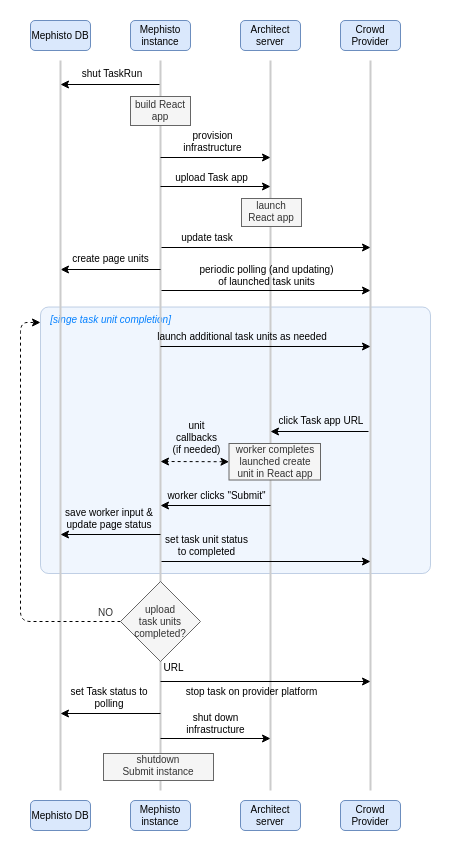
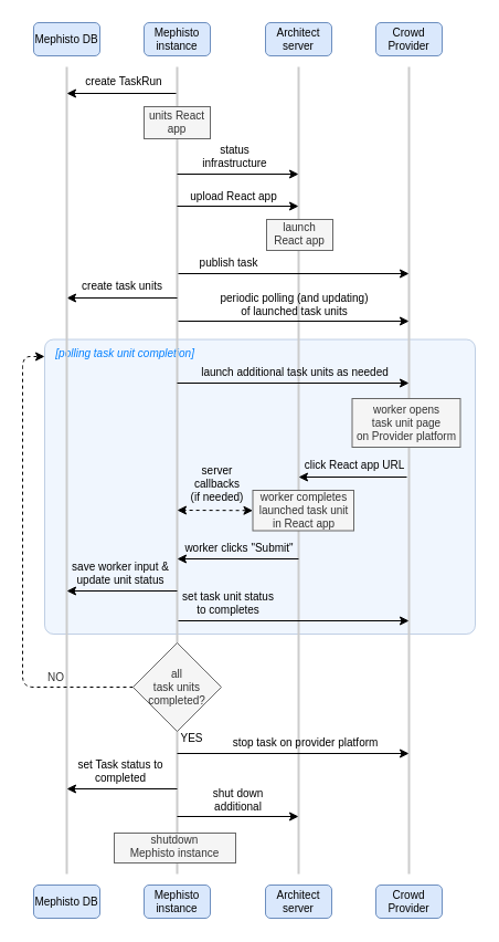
  <mxCell id="0" />
  <mxCell id="1" parent="0" />
- <mxCell id="2" value="&amp;nbsp; &amp;nbsp;[singe task unit completion]" style="rounded=1;whiteSpace=wrap;html=1;fillColor=#dae8fc;strokeColor=#6c8ebf;fontSize=10;verticalAlign=top;align=left;fontColor=#007FFF;arcSize=3;opacity=40;fontStyle=2" parent="1" vertex="1"><mxGeometry x="40" y="306.5" width="390" height="266.5" as="geometry" /></mxCell>
+ <mxCell id="2" value="&amp;nbsp; &amp;nbsp;[polling task unit completion]" style="rounded=1;whiteSpace=wrap;html=1;fillColor=#dae8fc;strokeColor=#6c8ebf;fontSize=10;verticalAlign=top;align=left;fontColor=#007FFF;arcSize=3;opacity=40;fontStyle=2" parent="1" vertex="1"><mxGeometry x="40" y="306.5" width="390" height="266.5" as="geometry" /></mxCell>
  <mxCell id="3" value="" style="endArrow=none;html=1;rounded=0;strokeWidth=2;strokeColor=#CCCCCC;" parent="1" edge="1"><mxGeometry width="50" height="50" relative="1" as="geometry"><mxPoint x="160" y="790" as="sourcePoint" /><mxPoint x="160" y="60" as="targetPoint" /></mxGeometry></mxCell>
  <mxCell id="4" value="" style="endArrow=none;html=1;rounded=0;strokeWidth=2;strokeColor=#CCCCCC;" parent="1" edge="1"><mxGeometry width="50" height="50" relative="1" as="geometry"><mxPoint x="270" y="790" as="sourcePoint" /><mxPoint x="270" y="60" as="targetPoint" /></mxGeometry></mxCell>
  <mxCell id="5" value="" style="endArrow=none;html=1;rounded=0;strokeWidth=2;strokeColor=#CCCCCC;" parent="1" edge="1"><mxGeometry width="50" height="50" relative="1" as="geometry"><mxPoint x="370" y="790" as="sourcePoint" /><mxPoint x="370" y="60" as="targetPoint" /></mxGeometry></mxCell>
  <mxCell id="6" value="Mephisto instance" style="text;html=1;align=center;verticalAlign=middle;whiteSpace=wrap;rounded=1;fillColor=#dae8fc;strokeColor=#6c8ebf;fontSize=10;" parent="1" vertex="1"><mxGeometry x="130" y="20" width="60" height="30" as="geometry" /></mxCell>
  <mxCell id="7" value="Architect&lt;br style=&quot;font-size: 10px;&quot;&gt;server" style="text;html=1;align=center;verticalAlign=middle;whiteSpace=wrap;rounded=1;fillColor=#dae8fc;strokeColor=#6c8ebf;fontSize=10;" parent="1" vertex="1"><mxGeometry x="240" y="20" width="60" height="30" as="geometry" /></mxCell>
  <mxCell id="8" value="Crowd&lt;br&gt;Provider" style="text;html=1;align=center;verticalAlign=middle;whiteSpace=wrap;rounded=1;fillColor=#dae8fc;strokeColor=#6c8ebf;fontSize=10;" parent="1" vertex="1"><mxGeometry x="340" y="20" width="60" height="30" as="geometry" /></mxCell>
  <mxCell id="9" value="" style="endArrow=classic;html=1;rounded=0;" parent="1" edge="1"><mxGeometry width="50" height="50" relative="1" as="geometry"><mxPoint x="160" y="269" as="sourcePoint" /><mxPoint x="60" y="269" as="targetPoint" /></mxGeometry></mxCell>
  <mxCell id="10" value="Mephisto DB" style="text;html=1;align=center;verticalAlign=middle;whiteSpace=wrap;rounded=1;fillColor=#dae8fc;strokeColor=#6c8ebf;fontSize=10;" parent="1" vertex="1"><mxGeometry x="30" y="20" width="60" height="30" as="geometry" /></mxCell>
  <mxCell id="11" value="" style="endArrow=none;html=1;rounded=0;strokeWidth=2;strokeColor=#CCCCCC;" parent="1" edge="1"><mxGeometry width="50" height="50" relative="1" as="geometry"><mxPoint x="60" y="790" as="sourcePoint" /><mxPoint x="60" y="60" as="targetPoint" /></mxGeometry></mxCell>
- <mxCell id="12" value="create page units" style="text;html=1;align=center;verticalAlign=middle;whiteSpace=wrap;rounded=0;fontSize=10;" parent="1" vertex="1"><mxGeometry x="70" y="249" width="81" height="17" as="geometry" /></mxCell>
+ <mxCell id="12" value="create task units" style="text;html=1;align=center;verticalAlign=middle;whiteSpace=wrap;rounded=0;fontSize=10;" parent="1" vertex="1"><mxGeometry x="70" y="249" width="81" height="17" as="geometry" /></mxCell>
  <mxCell id="13" value="" style="endArrow=classic;html=1;rounded=0;" parent="1" edge="1"><mxGeometry width="50" height="50" relative="1" as="geometry"><mxPoint x="160" y="186" as="sourcePoint" /><mxPoint x="270" y="186" as="targetPoint" /></mxGeometry></mxCell>
- <mxCell id="14" value="upload Task app" style="text;html=1;align=center;verticalAlign=middle;whiteSpace=wrap;rounded=0;fontSize=10;" parent="1" vertex="1"><mxGeometry x="169" y="174" width="85" height="5" as="geometry" /></mxCell>
- <mxCell id="15" value="build React&lt;br&gt;app" style="text;html=1;align=center;verticalAlign=bottom;whiteSpace=wrap;rounded=0;fontSize=10;fillColor=#f5f5f5;fontColor=#333333;strokeColor=#666666;" parent="1" vertex="1"><mxGeometry x="130" y="96" width="60" height="29" as="geometry" /></mxCell>
+ <mxCell id="14" value="upload React app" style="text;html=1;align=center;verticalAlign=middle;whiteSpace=wrap;rounded=0;fontSize=10;" parent="1" vertex="1"><mxGeometry x="169" y="174" width="85" height="5" as="geometry" /></mxCell>
+ <mxCell id="15" value="units React&lt;br&gt;app" style="text;html=1;align=center;verticalAlign=bottom;whiteSpace=wrap;rounded=0;fontSize=10;fillColor=#f5f5f5;fontColor=#333333;strokeColor=#666666;" parent="1" vertex="1"><mxGeometry x="130" y="96" width="60" height="29" as="geometry" /></mxCell>
  <mxCell id="16" value="launch&lt;br&gt;React app" style="text;html=1;align=center;verticalAlign=bottom;whiteSpace=wrap;rounded=0;fontSize=10;fillColor=#f5f5f5;fontColor=#333333;strokeColor=#666666;" parent="1" vertex="1"><mxGeometry x="241" y="198" width="60" height="28" as="geometry" /></mxCell>
  <mxCell id="17" value="" style="endArrow=classic;html=1;rounded=0;" parent="1" edge="1"><mxGeometry width="50" height="50" relative="1" as="geometry"><mxPoint x="161" y="247" as="sourcePoint" /><mxPoint x="370" y="247" as="targetPoint" /></mxGeometry></mxCell>
- <mxCell id="18" value="update task" style="text;html=1;align=center;verticalAlign=middle;whiteSpace=wrap;rounded=0;fontSize=10;" parent="1" vertex="1"><mxGeometry x="173" y="228" width="68" height="17" as="geometry" /></mxCell>
+ <mxCell id="18" value="publish task" style="text;html=1;align=center;verticalAlign=middle;whiteSpace=wrap;rounded=0;fontSize=10;" parent="1" vertex="1"><mxGeometry x="173" y="228" width="68" height="17" as="geometry" /></mxCell>
  <mxCell id="19" value="" style="endArrow=classic;html=1;rounded=0;" parent="1" edge="1"><mxGeometry width="50" height="50" relative="1" as="geometry"><mxPoint x="160" y="346" as="sourcePoint" /><mxPoint x="370" y="346" as="targetPoint" /></mxGeometry></mxCell>
- <mxCell id="20" value="launch additional task units as needed" style="text;html=1;align=center;verticalAlign=middle;whiteSpace=wrap;rounded=0;fontSize=10;" parent="1" vertex="1"><mxGeometry x="155" y="327" width="174" height="17" as="geometry" /></mxCell>
+ <mxCell id="20" value="launch additional task units as needed" style="text;html=1;align=center;verticalAlign=middle;whiteSpace=wrap;rounded=0;fontSize=10;" parent="1" vertex="1"><mxGeometry x="180" y="327" width="174" height="17" as="geometry" /></mxCell>
  <mxCell id="21" value="" style="endArrow=classic;html=1;rounded=0;" parent="1" edge="1"><mxGeometry width="50" height="50" relative="1" as="geometry"><mxPoint x="159" y="84" as="sourcePoint" /><mxPoint x="60" y="84" as="targetPoint" /></mxGeometry></mxCell>
- <mxCell id="22" value="shut TaskRun" style="text;html=1;align=center;verticalAlign=middle;whiteSpace=wrap;rounded=0;fontSize=10;" parent="1" vertex="1"><mxGeometry x="68" y="64" width="88" height="17" as="geometry" /></mxCell>
+ <mxCell id="22" value="create TaskRun" style="text;html=1;align=center;verticalAlign=middle;whiteSpace=wrap;rounded=0;fontSize=10;" parent="1" vertex="1"><mxGeometry x="68" y="64" width="88" height="17" as="geometry" /></mxCell>
  <mxCell id="23" value="" style="endArrow=classic;html=1;rounded=0;" parent="1" edge="1"><mxGeometry width="50" height="50" relative="1" as="geometry"><mxPoint x="160" y="157" as="sourcePoint" /><mxPoint x="270" y="157" as="targetPoint" /></mxGeometry></mxCell>
- <mxCell id="24" value="provision infrastructure" style="text;html=1;align=center;verticalAlign=middle;whiteSpace=wrap;rounded=0;fontSize=10;" parent="1" vertex="1"><mxGeometry x="170" y="133" width="85" height="16" as="geometry" /></mxCell>
+ <mxCell id="24" value="status infrastructure" style="text;html=1;align=center;verticalAlign=middle;whiteSpace=wrap;rounded=0;fontSize=10;" parent="1" vertex="1"><mxGeometry x="170" y="133" width="85" height="16" as="geometry" /></mxCell>
  <mxCell id="25" value="" style="endArrow=classic;html=1;rounded=0;" parent="1" edge="1"><mxGeometry width="50" height="50" relative="1" as="geometry"><mxPoint x="368" y="431" as="sourcePoint" /><mxPoint x="270" y="431" as="targetPoint" /></mxGeometry></mxCell>
+ <mxCell id="26" value="worker opens&lt;br&gt;task unit page&lt;br&gt;on Provider platform" style="text;html=1;align=center;verticalAlign=middle;whiteSpace=wrap;rounded=0;fontSize=10;fillColor=#f5f5f5;fontColor=#333333;strokeColor=#666666;" parent="1" vertex="1"><mxGeometry x="318.5" y="360" width="98" height="44" as="geometry" /></mxCell>
  <mxCell id="27" value="" style="endArrow=classic;html=1;rounded=0;dashed=1;startArrow=classic;startFill=1;exitX=0;exitY=0.5;exitDx=0;exitDy=0;" parent="1" source="45" edge="1"><mxGeometry width="50" height="50" relative="1" as="geometry"><mxPoint x="228.5" y="462.25" as="sourcePoint" /><mxPoint x="160" y="461" as="targetPoint" /></mxGeometry></mxCell>
- <mxCell id="28" value="unit&lt;br&gt;callbacks&lt;br&gt;(if needed)" style="text;html=1;align=center;verticalAlign=middle;whiteSpace=wrap;rounded=0;fontSize=10;" parent="1" vertex="1"><mxGeometry x="170" y="416" width="53" height="41" as="geometry" /></mxCell>
+ <mxCell id="28" value="server&lt;br&gt;callbacks&lt;br&gt;(if needed)" style="text;html=1;align=center;verticalAlign=middle;whiteSpace=wrap;rounded=0;fontSize=10;" parent="1" vertex="1"><mxGeometry x="170" y="416" width="53" height="41" as="geometry" /></mxCell>
  <mxCell id="29" value="" style="endArrow=classic;html=1;rounded=0;" parent="1" edge="1"><mxGeometry width="50" height="50" relative="1" as="geometry"><mxPoint x="270" y="505" as="sourcePoint" /><mxPoint x="160" y="505" as="targetPoint" /></mxGeometry></mxCell>
  <mxCell id="30" value="worker clicks &quot;Submit&quot;" style="text;html=1;align=center;verticalAlign=middle;whiteSpace=wrap;rounded=0;fontSize=10;" parent="1" vertex="1"><mxGeometry x="165" y="490" width="103" height="10" as="geometry" /></mxCell>
  <mxCell id="31" value="" style="endArrow=classic;html=1;rounded=0;" parent="1" edge="1"><mxGeometry width="50" height="50" relative="1" as="geometry"><mxPoint x="160" y="534" as="sourcePoint" /><mxPoint x="60" y="534" as="targetPoint" /></mxGeometry></mxCell>
- <mxCell id="32" value="save worker input &amp;amp; update page status" style="text;html=1;align=center;verticalAlign=middle;whiteSpace=wrap;rounded=0;fontSize=10;" parent="1" vertex="1"><mxGeometry x="64" y="509" width="90" height="17" as="geometry" /></mxCell>
+ <mxCell id="32" value="save worker input &amp;amp; update unit status" style="text;html=1;align=center;verticalAlign=middle;whiteSpace=wrap;rounded=0;fontSize=10;" parent="1" vertex="1"><mxGeometry x="64" y="509" width="90" height="17" as="geometry" /></mxCell>
  <mxCell id="33" value="" style="endArrow=classic;html=1;rounded=0;" parent="1" edge="1"><mxGeometry width="50" height="50" relative="1" as="geometry"><mxPoint x="161" y="561" as="sourcePoint" /><mxPoint x="370" y="561" as="targetPoint" /></mxGeometry></mxCell>
- <mxCell id="34" value="set task unit status&lt;br&gt;to completed" style="text;html=1;align=center;verticalAlign=middle;whiteSpace=wrap;rounded=0;fontSize=10;" parent="1" vertex="1"><mxGeometry x="155" y="534" width="103" height="22" as="geometry" /></mxCell>
+ <mxCell id="34" value="set task unit status&lt;br&gt;to completes" style="text;html=1;align=center;verticalAlign=middle;whiteSpace=wrap;rounded=0;fontSize=10;" parent="1" vertex="1"><mxGeometry x="155" y="534" width="103" height="22" as="geometry" /></mxCell>
  <mxCell id="35" value="periodic polling (and updating)&lt;br&gt;of launched task units" style="text;html=1;align=center;verticalAlign=middle;whiteSpace=wrap;rounded=0;fontSize=10;" parent="1" vertex="1"><mxGeometry x="187" y="265" width="159" height="20" as="geometry" /></mxCell>
  <mxCell id="36" value="" style="endArrow=classic;html=1;rounded=0;exitX=1;exitY=0.5;exitDx=0;exitDy=0;" parent="1" edge="1"><mxGeometry width="50" height="50" relative="1" as="geometry"><mxPoint x="160" y="681" as="sourcePoint" /><mxPoint x="370" y="681" as="targetPoint" /></mxGeometry></mxCell>
- <mxCell id="37" value="stop task on provider platform" style="text;html=1;align=center;verticalAlign=middle;whiteSpace=wrap;rounded=0;fontSize=10;" parent="1" vertex="1"><mxGeometry x="184" y="685" width="135" height="12" as="geometry" /></mxCell>
+ <mxCell id="37" value="stop task on provider platform" style="text;html=1;align=center;verticalAlign=middle;whiteSpace=wrap;rounded=0;fontSize=10;" parent="1" vertex="1"><mxGeometry x="209" y="665" width="135" height="12" as="geometry" /></mxCell>
  <mxCell id="38" value="" style="endArrow=classic;html=1;rounded=0;" parent="1" edge="1"><mxGeometry width="50" height="50" relative="1" as="geometry"><mxPoint x="160" y="738" as="sourcePoint" /><mxPoint x="270" y="738" as="targetPoint" /></mxGeometry></mxCell>
- <mxCell id="39" value="shut down infrastructure" style="text;html=1;align=center;verticalAlign=middle;whiteSpace=wrap;rounded=0;fontSize=10;" parent="1" vertex="1"><mxGeometry x="173" y="716" width="85" height="13" as="geometry" /></mxCell>
+ <mxCell id="39" value="shut down additional" style="text;html=1;align=center;verticalAlign=middle;whiteSpace=wrap;rounded=0;fontSize=10;" parent="1" vertex="1"><mxGeometry x="173" y="716" width="85" height="13" as="geometry" /></mxCell>
  <mxCell id="40" value="" style="endArrow=classic;html=1;rounded=0;" parent="1" edge="1"><mxGeometry width="50" height="50" relative="1" as="geometry"><mxPoint x="160" y="713" as="sourcePoint" /><mxPoint x="60" y="713" as="targetPoint" /></mxGeometry></mxCell>
- <mxCell id="41" value="set Task status to polling" style="text;html=1;align=center;verticalAlign=middle;whiteSpace=wrap;rounded=0;fontSize=10;" parent="1" vertex="1"><mxGeometry x="64" y="688" width="90" height="17" as="geometry" /></mxCell>
- <mxCell id="42" value="shutdown&lt;br&gt;Submit instance" style="text;html=1;align=center;verticalAlign=bottom;whiteSpace=wrap;rounded=0;fontSize=10;fillColor=#f5f5f5;fontColor=#333333;strokeColor=#666666;spacing=2;" parent="1" vertex="1"><mxGeometry x="103" y="753" width="110" height="27" as="geometry" /></mxCell>
+ <mxCell id="41" value="set Task status to completed" style="text;html=1;align=center;verticalAlign=middle;whiteSpace=wrap;rounded=0;fontSize=10;" parent="1" vertex="1"><mxGeometry x="64" y="688" width="90" height="17" as="geometry" /></mxCell>
+ <mxCell id="42" value="shutdown&lt;br&gt;Mephisto instance" style="text;html=1;align=center;verticalAlign=bottom;whiteSpace=wrap;rounded=0;fontSize=10;fillColor=#f5f5f5;fontColor=#333333;strokeColor=#666666;spacing=2;" parent="1" vertex="1"><mxGeometry x="103" y="753" width="110" height="27" as="geometry" /></mxCell>
  <mxCell id="43" value="" style="endArrow=classic;html=1;rounded=0;" parent="1" edge="1"><mxGeometry width="50" height="50" relative="1" as="geometry"><mxPoint x="161" y="290" as="sourcePoint" /><mxPoint x="370" y="290" as="targetPoint" /></mxGeometry></mxCell>
- <mxCell id="44" value="click Task app URL" style="text;html=1;align=center;verticalAlign=middle;whiteSpace=wrap;rounded=0;fontSize=10;" parent="1" vertex="1"><mxGeometry x="270" y="411" width="102" height="17" as="geometry" /></mxCell>
- <mxCell id="45" value="worker completes&lt;br&gt;launched create unit in React app" style="text;html=1;align=center;verticalAlign=middle;whiteSpace=wrap;rounded=0;fontSize=10;fillColor=#f5f5f5;fontColor=#333333;strokeColor=#666666;" parent="1" vertex="1"><mxGeometry x="228.5" y="443" width="91.5" height="36.5" as="geometry" /></mxCell>
+ <mxCell id="44" value="click React app URL" style="text;html=1;align=center;verticalAlign=middle;whiteSpace=wrap;rounded=0;fontSize=10;" parent="1" vertex="1"><mxGeometry x="270" y="411" width="102" height="17" as="geometry" /></mxCell>
+ <mxCell id="45" value="worker completes&lt;br&gt;launched task unit in React app" style="text;html=1;align=center;verticalAlign=middle;whiteSpace=wrap;rounded=0;fontSize=10;fillColor=#f5f5f5;fontColor=#333333;strokeColor=#666666;" parent="1" vertex="1"><mxGeometry x="228.5" y="443" width="91.5" height="36.5" as="geometry" /></mxCell>
  <mxCell id="46" style="edgeStyle=orthogonalEdgeStyle;rounded=1;orthogonalLoop=1;jettySize=auto;html=1;entryX=0;entryY=0.058;entryDx=0;entryDy=0;entryPerimeter=0;curved=0;dashed=1;" parent="1" source="47" target="2" edge="1"><mxGeometry relative="1" as="geometry"><mxPoint x="-20" y="330" as="targetPoint" /><Array as="points"><mxPoint x="20" y="621" /><mxPoint x="20" y="322" /></Array></mxGeometry></mxCell>
- <mxCell id="47" value="upload&lt;br&gt;task units&lt;br&gt;completed?" style="rhombus;whiteSpace=wrap;html=1;fontSize=10;fillColor=#f5f5f5;fontColor=#333333;strokeColor=#666666;" parent="1" vertex="1"><mxGeometry x="120" y="581" width="80" height="80" as="geometry" /></mxCell>
- <mxCell id="48" value="URL" style="text;html=1;align=center;verticalAlign=middle;whiteSpace=wrap;rounded=0;fontSize=10;" parent="1" vertex="1"><mxGeometry x="164" y="660" width="19" height="13" as="geometry" /></mxCell>
- <mxCell id="49" value="&lt;span style=&quot;color: rgb(51, 51, 51);&quot;&gt;NO&lt;/span&gt;" style="text;html=1;align=center;verticalAlign=middle;whiteSpace=wrap;rounded=0;fontSize=10;" parent="1" vertex="1"><mxGeometry x="95" y="605.5" width="21" height="13" as="geometry" /></mxCell>
+ <mxCell id="47" value="all&lt;br&gt;task units&lt;br&gt;completed?" style="rhombus;whiteSpace=wrap;html=1;fontSize=10;fillColor=#f5f5f5;fontColor=#333333;strokeColor=#666666;" parent="1" vertex="1"><mxGeometry x="120" y="581" width="80" height="80" as="geometry" /></mxCell>
+ <mxCell id="48" value="YES" style="text;html=1;align=center;verticalAlign=middle;whiteSpace=wrap;rounded=0;fontSize=10;" parent="1" vertex="1"><mxGeometry x="164" y="660" width="19" height="13" as="geometry" /></mxCell>
+ <mxCell id="49" value="&lt;span style=&quot;color: rgb(51, 51, 51);&quot;&gt;NO&lt;/span&gt;" style="text;html=1;align=center;verticalAlign=middle;whiteSpace=wrap;rounded=0;fontSize=10;" parent="1" vertex="1"><mxGeometry x="40" y="605.5" width="21" height="13" as="geometry" /></mxCell>
  <mxCell id="50" value="Mephisto instance" style="text;html=1;align=center;verticalAlign=middle;whiteSpace=wrap;rounded=1;fillColor=#dae8fc;strokeColor=#6c8ebf;fontSize=10;" parent="1" vertex="1"><mxGeometry x="130" y="800" width="60" height="30" as="geometry" /></mxCell>
  <mxCell id="51" value="Architect&lt;br style=&quot;font-size: 10px;&quot;&gt;server" style="text;html=1;align=center;verticalAlign=middle;whiteSpace=wrap;rounded=1;fillColor=#dae8fc;strokeColor=#6c8ebf;fontSize=10;" parent="1" vertex="1"><mxGeometry x="240" y="800" width="60" height="30" as="geometry" /></mxCell>
  <mxCell id="52" value="Crowd&lt;br&gt;Provider" style="text;html=1;align=center;verticalAlign=middle;whiteSpace=wrap;rounded=1;fillColor=#dae8fc;strokeColor=#6c8ebf;fontSize=10;" parent="1" vertex="1"><mxGeometry x="340" y="800" width="60" height="30" as="geometry" /></mxCell>
  <mxCell id="53" value="Mephisto DB" style="text;html=1;align=center;verticalAlign=middle;whiteSpace=wrap;rounded=1;fillColor=#dae8fc;strokeColor=#6c8ebf;fontSize=10;" parent="1" vertex="1"><mxGeometry x="30" y="800" width="60" height="30" as="geometry" /></mxCell>
